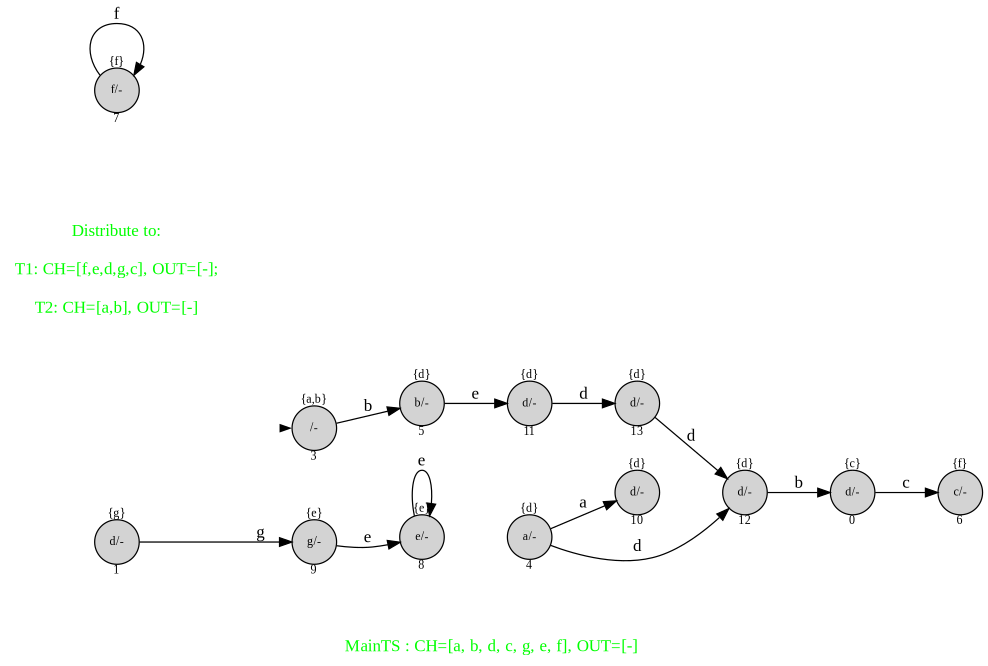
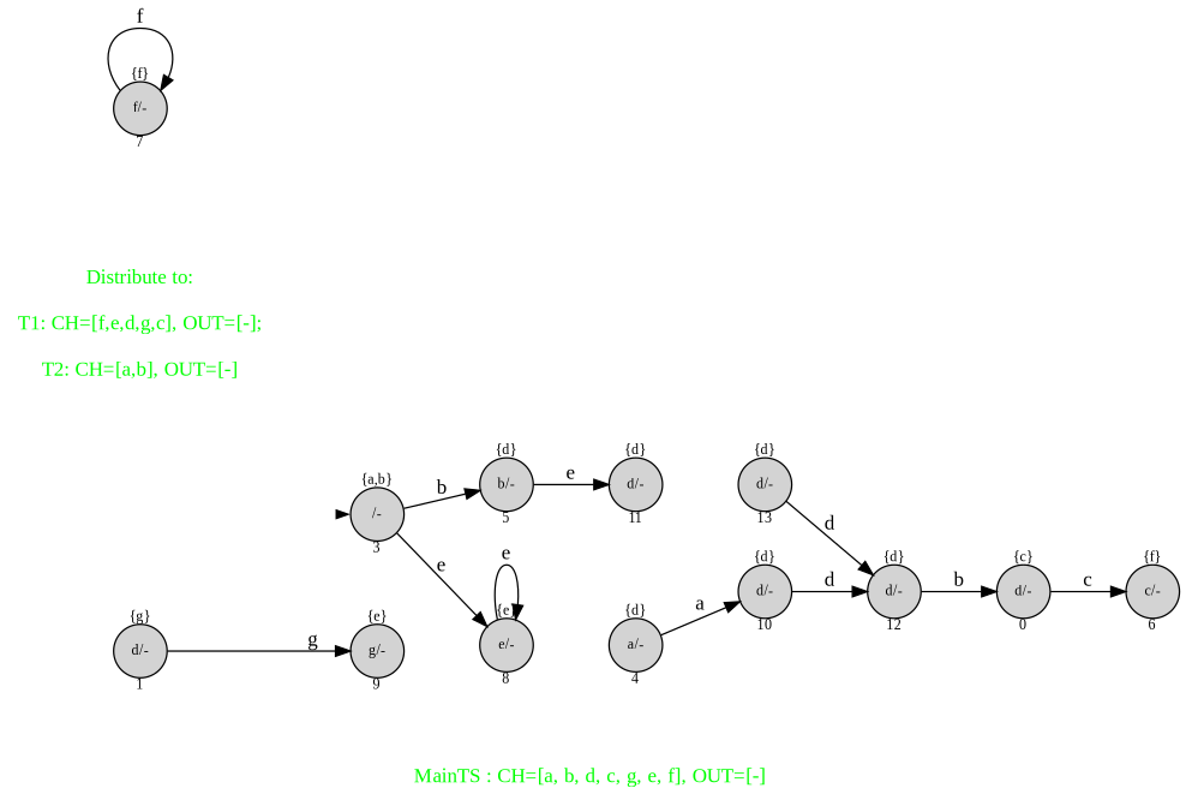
  digraph {
    fontcolor=green
    fontname="Liberation Serif"
    fontsize=14
    label="\nMainTS : CH=[a, b, d, c, g, e, f], OUT=[-] "
    nodesep=0.5
    rankdir=LR
    ranksep=0.6
    node [fixedsize=true fontname="Liberation Serif" fontsize=10 shape=circle style=filled]
    edge [fontname="Liberation Serif"]
    init [shape=point style=invis]
    n2 [label="{a,b}\n\n/-\n\n3"]
    n3 [label="{d}\n\nb/-\n\n5"]
    n4 [fixedsize=false fontcolor=green fontsize=14 label="Distribute to:\n\nT1: CH=[f,e,d,g,c], OUT=[-];\n\nT2: CH=[a,b], OUT=[-]" peripheries=0 shape=square style=""]
    n5 [label="{d}\n\na/-\n\n4"]
    n6 [label="{d}\n\nd/-\n\n10"]
    n7 [label="{d}\n\nd/-\n\n11"]
    n8 [label="{c}\n\nd/-\n\n0"]
    n9 [label="{f}\n\nc/-\n\n6"]
    n10 [label="{g}\n\nd/-\n\n1"]
    n11 [label="{e}\n\ng/-\n\n9"]
    n12 [label="{e}\n\ne/-\n\n8"]
    n13 [label="{d}\n\nd/-\n\n12"]
    n14 [label="{d}\n\nd/-\n\n13"]
    n15 [label="{f}\n\nf/-\n\n7"]
    init -> n2 [penwidth=0]
    n2 -> n3 [label=b]
    n3 -> n7 [label=e]
    n5 -> n6 [label=a]
-   n5 -> n13 [label=d]
-   n7 -> n14 [label=d]
+   n6 -> n13 [label=d]
    n8 -> n9 [label=c]
    n10 -> n11 [label=g]
-   n11 -> n12 [label=e]
+   n2 -> n12 [label=e]
    n12 -> n12 [label=e]
    n13 -> n8 [label=b]
    n14 -> n13 [label=d]
    n15 -> n15 [label=f]
  }
